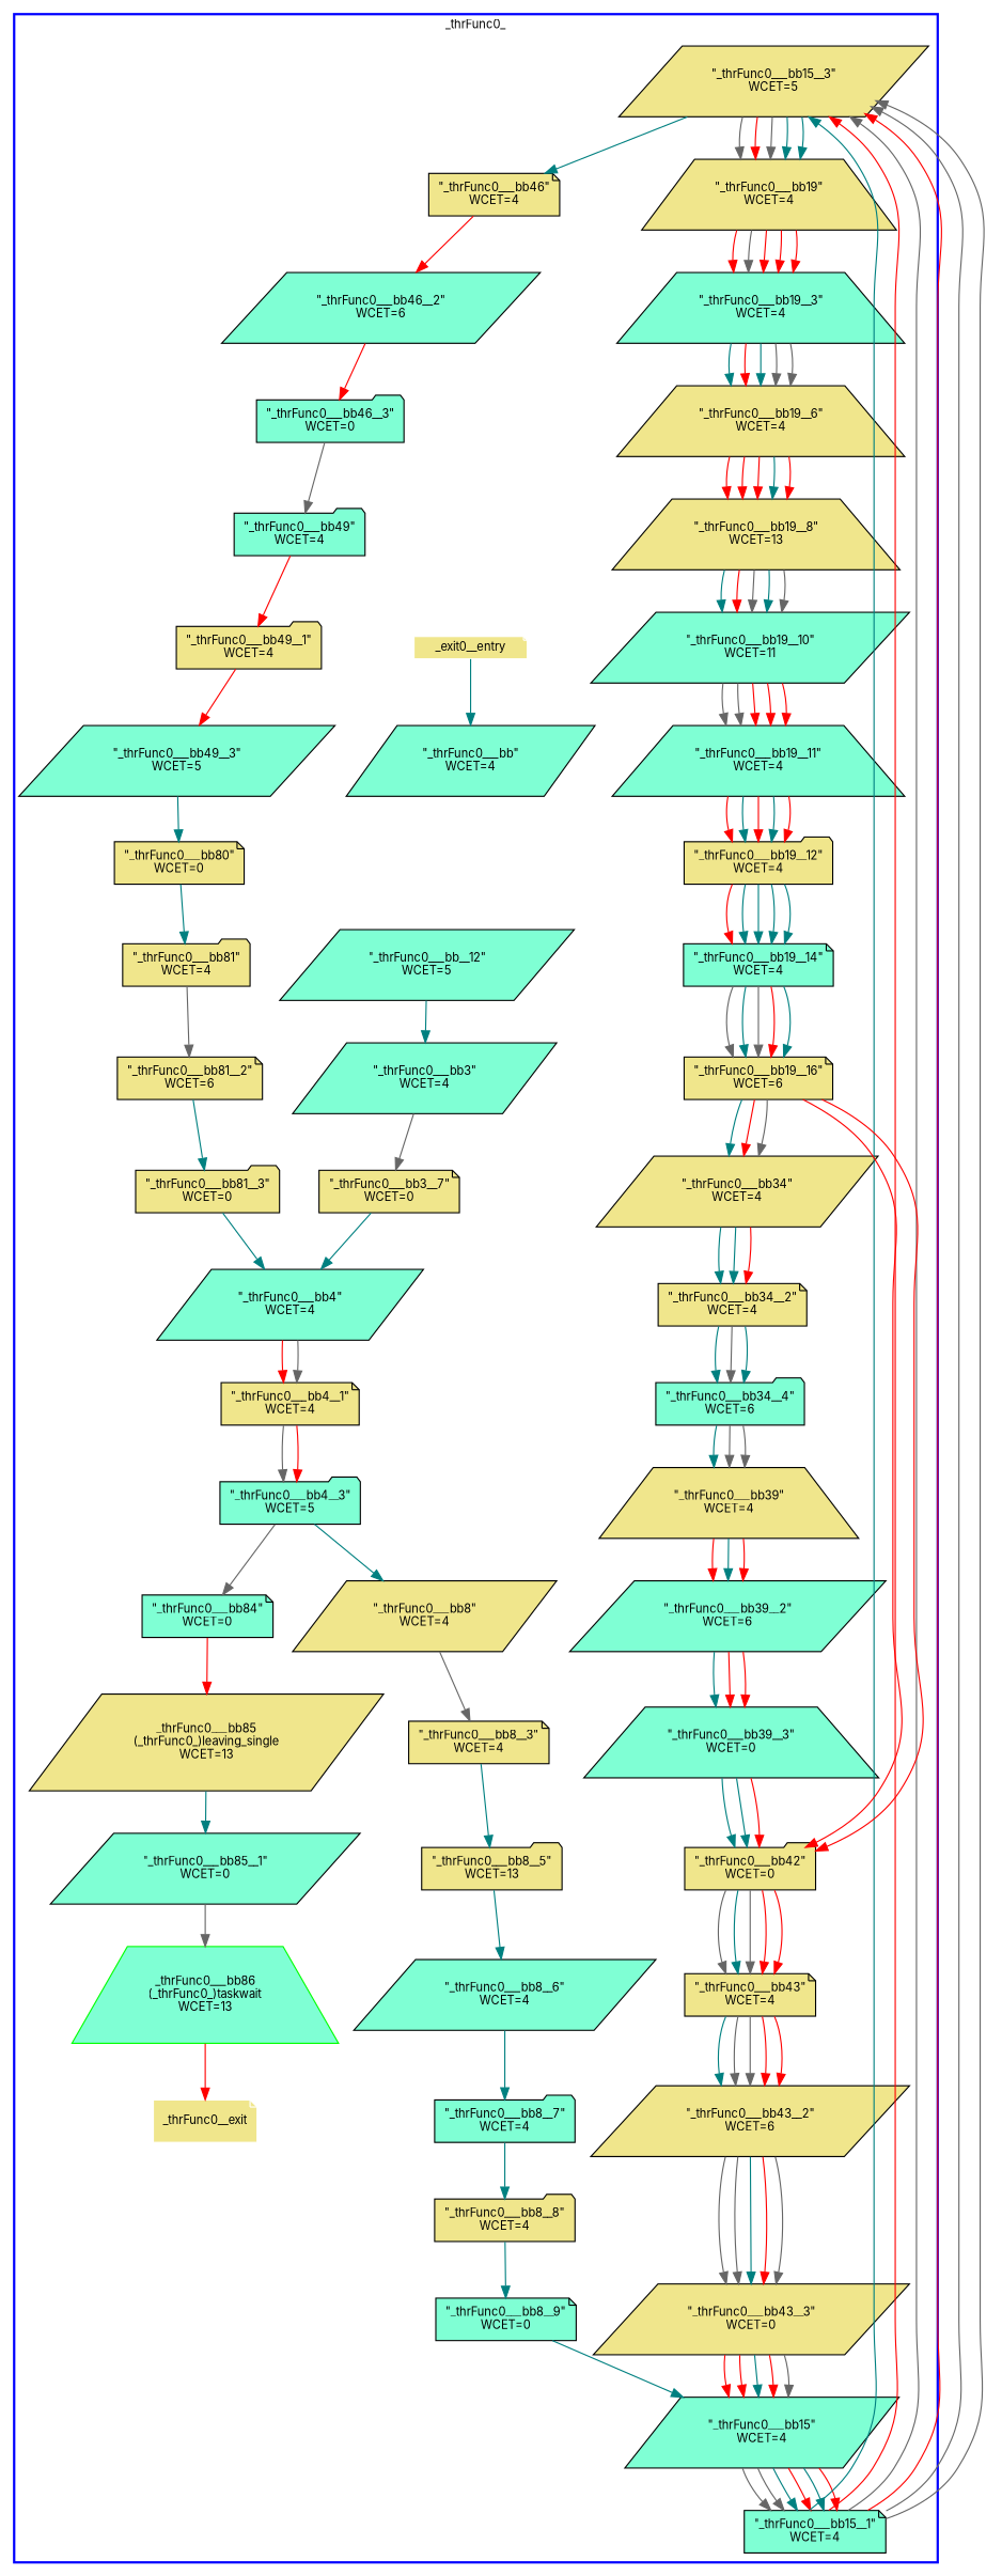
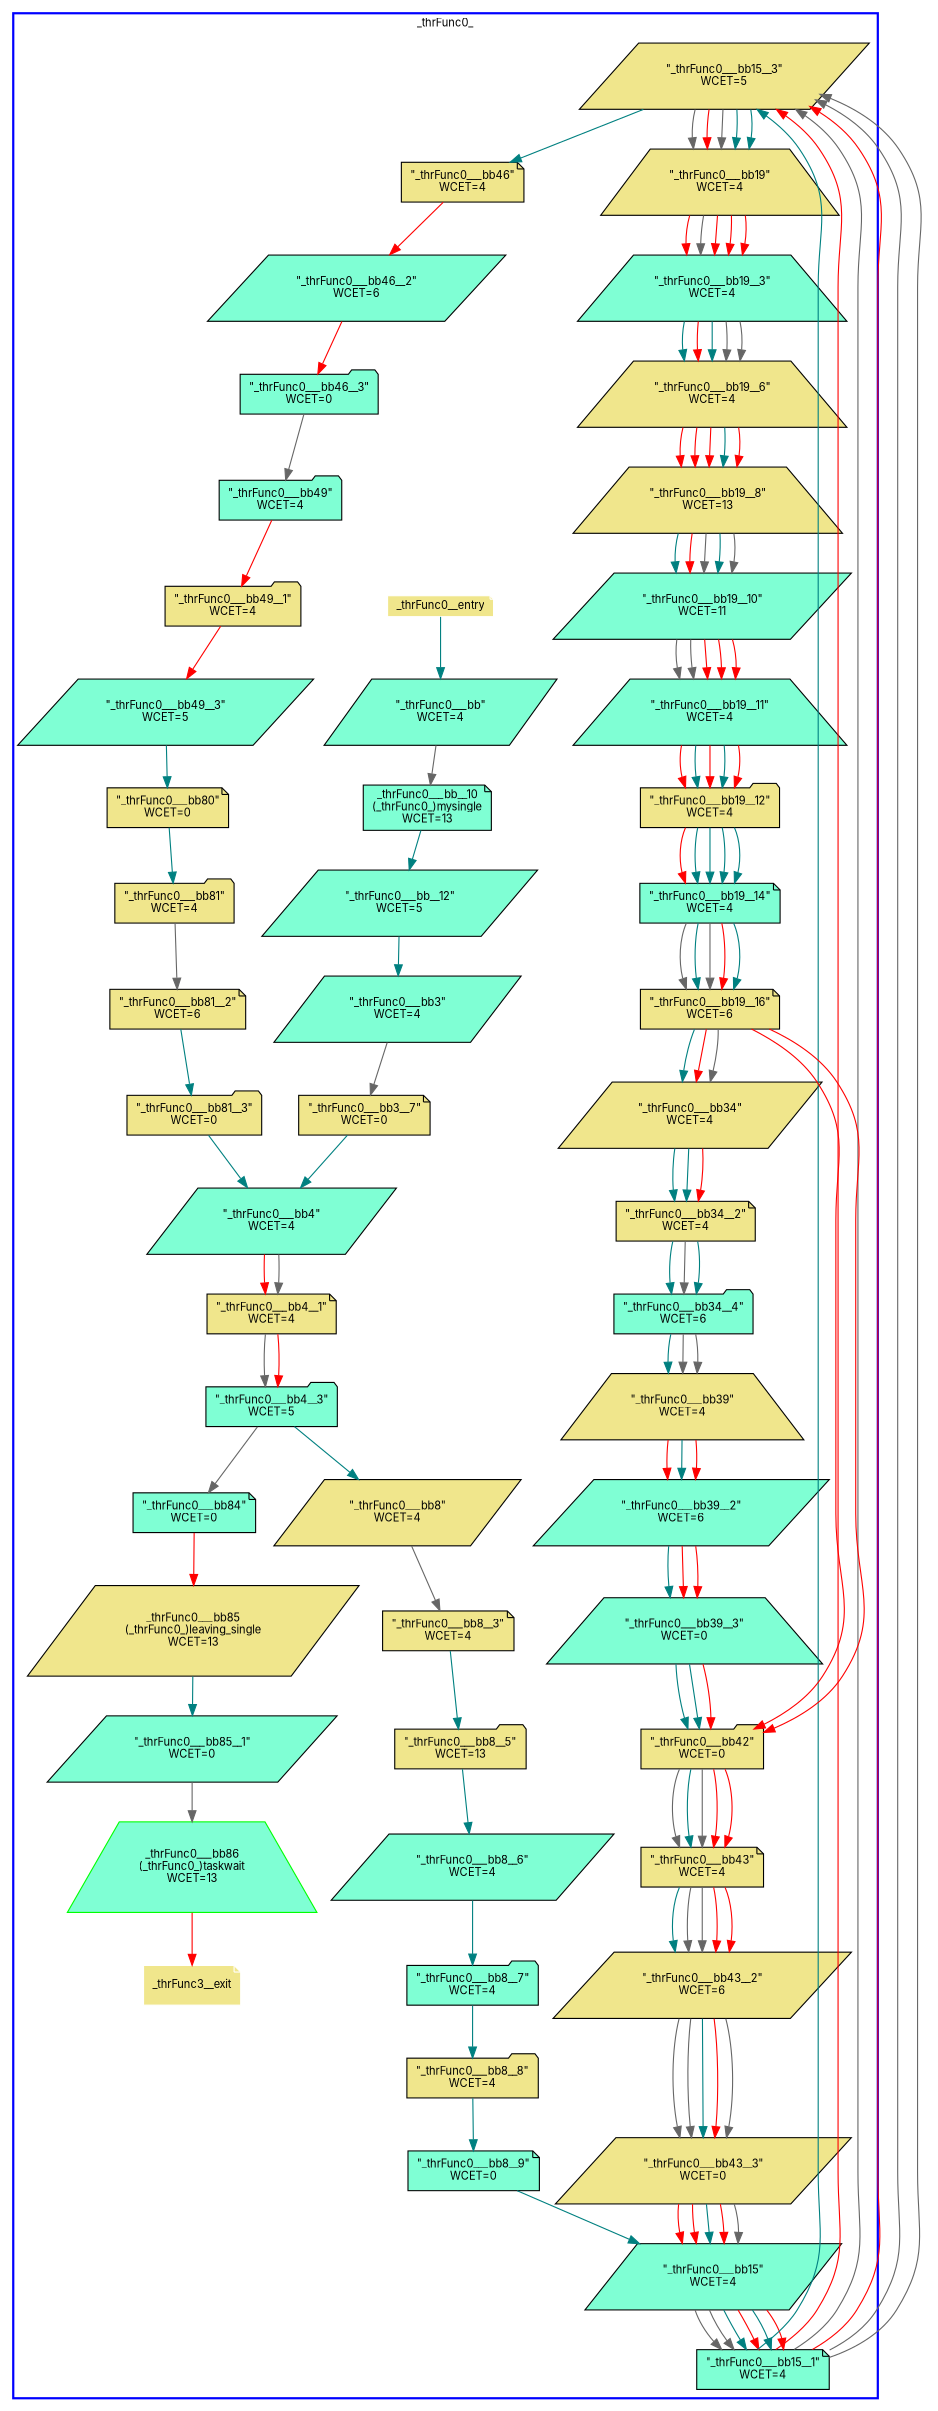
  digraph {
    fontname=Inter
    fontsize=10
    rankdir=TB
    node [fillcolor=khaki fontname=Inter fontsize=10 shape=parallelogram style=filled]
    edge [color=teal fontname=Inter]
    n1 [label="\"_thrFunc0___bb15__3\"\nWCET=5" width=0.01]
    n2 [fillcolor=aquamarine label="\"_thrFunc0___bb49__3\"\nWCET=5" width=0.01]
    n3 [label="\"_thrFunc0___bb19\"\nWCET=4" shape=trapezium width=0.01]
    n4 [fillcolor=aquamarine label="\"_thrFunc0___bb15\"\nWCET=4" width=0.01]
    n5 [label="\"_thrFunc0___bb4__1\"\nWCET=4" shape=note width=0.01]
    n6 [fillcolor=aquamarine label="\"_thrFunc0___bb8__7\"\nWCET=4" shape=folder width=0.01]
    n7 [label="\"_thrFunc0___bb81__3\"\nWCET=0" shape=folder width=0.01]
    n8 [label="\"_thrFunc0___bb81__2\"\nWCET=6" shape=note width=0.01]
    n9 [fillcolor=aquamarine label="\"_thrFunc0___bb4\"\nWCET=4" width=0.01]
    n10 [label="\"_thrFunc0___bb39\"\nWCET=4" shape=trapezium width=0.01]
    n11 [fillcolor=aquamarine label="\"_thrFunc0___bb19__10\"\nWCET=11" width=0.01]
    n12 [label="\"_thrFunc0___bb43__3\"\nWCET=0" width=0.01]
    n13 [label="\"_thrFunc0___bb8__3\"\nWCET=4" shape=note width=0.01]
    n14 [label="\"_thrFunc0___bb19__12\"\nWCET=4" shape=folder width=0.01]
    n15 [label="\"_thrFunc0___bb46\"\nWCET=4" shape=note width=0.01]
    n16 [fillcolor=aquamarine label="\"_thrFunc0___bb85__1\"\nWCET=0" width=0.01]
    n17 [fillcolor=aquamarine label="\"_thrFunc0___bb3\"\nWCET=4" width=0.01]
    n18 [label="\"_thrFunc0___bb8__5\"\nWCET=13" shape=folder width=0.01]
    n19 [fillcolor=aquamarine label="\"_thrFunc0___bb8__9\"\nWCET=0" shape=note width=0.01]
    n20 [label="\"_thrFunc0___bb8__8\"\nWCET=4" shape=folder width=0.01]
    n21 [label="_thrFunc0___bb85\n(_thrFunc0_)leaving_single\nWCET=13" width=0.01]
    n22 [label="\"_thrFunc0___bb80\"\nWCET=0" shape=note width=0.01]
    n23 [fillcolor=aquamarine label="\"_thrFunc0___bb19__3\"\nWCET=4" shape=trapezium width=0.01]
    n24 [fillcolor=aquamarine label="\"_thrFunc0___bb8__6\"\nWCET=4" width=0.01]
-   n25 [color=white height=0.01 label=_exit0__entry shape=note width=0.01]
+   n25 [color=white height=0.01 label=_thrFunc0__entry shape=note width=0.01]
    n26 [label="\"_thrFunc0___bb34\"\nWCET=4" width=0.01]
    n27 [fillcolor=aquamarine label="\"_thrFunc0___bb39__3\"\nWCET=0" shape=trapezium width=0.01]
+   n28 [fillcolor=aquamarine label="_thrFunc0___bb__10\n(_thrFunc0_)mysingle\nWCET=13" shape=note width=0.01]
    n29 [fillcolor=aquamarine label="\"_thrFunc0___bb46__3\"\nWCET=0" shape=folder width=0.01]
    n30 [label="\"_thrFunc0___bb81\"\nWCET=4" shape=folder width=0.01]
    n31 [fillcolor=aquamarine label="\"_thrFunc0___bb49\"\nWCET=4" shape=folder width=0.01]
    n32 [label="\"_thrFunc0___bb42\"\nWCET=0" shape=folder width=0.01]
    n33 [color=green fillcolor=aquamarine label="_thrFunc0___bb86\n(_thrFunc0_)taskwait\nWCET=13" shape=trapezium width=0.01]
    n34 [fillcolor=aquamarine label="\"_thrFunc0___bb19__14\"\nWCET=4" shape=note width=0.01]
    n35 [fillcolor=aquamarine label="\"_thrFunc0___bb\"\nWCET=4" width=0.01]
    n36 [label="\"_thrFunc0___bb8\"\nWCET=4" width=0.01]
    n37 [label="\"_thrFunc0___bb49__1\"\nWCET=4" shape=folder width=0.01]
    n38 [label="\"_thrFunc0___bb19__6\"\nWCET=4" shape=trapezium width=0.01]
    n39 [fillcolor=aquamarine label="\"_thrFunc0___bb4__3\"\nWCET=5" shape=folder width=0.01]
    n40 [label="\"_thrFunc0___bb3__7\"\nWCET=0" shape=note width=0.01]
    n41 [fillcolor=aquamarine label="\"_thrFunc0___bb34__4\"\nWCET=6" shape=folder width=0.01]
    n42 [fillcolor=aquamarine label="\"_thrFunc0___bb46__2\"\nWCET=6" width=0.01]
    n43 [label="\"_thrFunc0___bb34__2\"\nWCET=4" shape=note width=0.01]
    n44 [label="\"_thrFunc0___bb43__2\"\nWCET=6" width=0.01]
    n45 [fillcolor=aquamarine label="\"_thrFunc0___bb__12\"\nWCET=5" width=0.01]
    n46 [fillcolor=aquamarine label="\"_thrFunc0___bb19__11\"\nWCET=4" shape=trapezium width=0.01]
    n47 [fillcolor=aquamarine label="\"_thrFunc0___bb15__1\"\nWCET=4" shape=note width=0.01]
-   n48 [color=white label=_thrFunc0__exit shape=note width=0.01]
+   n48 [color=white label=_thrFunc3__exit shape=note width=0.01]
    n49 [label="\"_thrFunc0___bb19__8\"\nWCET=13" shape=trapezium width=0.01]
    n50 [label="\"_thrFunc0___bb19__16\"\nWCET=6" shape=note width=0.01]
    n51 [fillcolor=aquamarine label="\"_thrFunc0___bb84\"\nWCET=0" shape=note width=0.01]
    n52 [fillcolor=aquamarine label="\"_thrFunc0___bb39__2\"\nWCET=6" width=0.01]
    n53 [label="\"_thrFunc0___bb43\"\nWCET=4" shape=note width=0.01]
    subgraph cluster_1 {
      color=blue
      label=_thrFunc0_
      style=bold
      n1
      n2
      n3
      n4
      n5
      n6
      n7
      n8
      n9
      n10
      n11
      n12
      n13
      n14
      n15
      n16
      n17
      n18
      n19
      n20
      n21
      n22
      n23
      n24
      n25
      n26
      n27
+     n28
      n29
      n30
      n31
      n32
      n33
      n34
      n35
      n36
      n37
      n38
      n39
      n40
      n41
      n42
      n43
      n44
      n45
      n46
      n47
      n48
      n49
      n50
      n51
      n52
      n53
    }
    subgraph cluster_2 {
      label=_taskFunc0_
      style=bold
    }
    subgraph cluster_3 {
      label=tracepath
      style=bold
    }
    subgraph cluster_4 {
      label=diff
      style=bold
    }
    subgraph cluster_5 {
      label=del
      style=bold
    }
    subgraph cluster_6 {
      label=add
      style=bold
    }
    subgraph cluster_7 {
      label=calc_score
      style=bold
    }
    subgraph cluster_8 {
      label=reverse_pass
      style=bold
    }
    subgraph cluster_9 {
      label=forward_pass
      style=bold
    }
    n1 -> n3 [color=gray40]
    n1 -> n3 [color=red]
    n1 -> n3 [color=gray40]
    n1 -> n3
    n1 -> n3
    n1 -> n15
    n2 -> n22
    n3 -> n23 [color=red]
    n3 -> n23 [color=gray40]
    n3 -> n23 [color=red]
    n3 -> n23 [color=red]
    n3 -> n23 [color=red]
    n4 -> n47 [color=gray40]
    n4 -> n47 [color=gray40]
    n4 -> n47
    n4 -> n47 [color=red]
    n4 -> n47
    n4 -> n47 [color=red]
    n5 -> n39 [color=gray40]
    n5 -> n39 [color=red]
    n6 -> n20
    n7 -> n9
    n8 -> n7
    n9 -> n5 [color=red]
    n9 -> n5 [color=gray40]
    n10 -> n52 [color=red]
    n10 -> n52
    n10 -> n52 [color=red]
    n11 -> n46 [color=gray40]
    n11 -> n46 [color=gray40]
    n11 -> n46 [color=red]
    n11 -> n46 [color=red]
    n11 -> n46 [color=red]
    n12 -> n4 [color=red]
    n12 -> n4 [color=red]
    n12 -> n4
    n12 -> n4 [color=red]
    n12 -> n4 [color=gray40]
    n13 -> n18
    n14 -> n34 [color=red]
    n14 -> n34
    n14 -> n34
    n14 -> n34
    n14 -> n34
    n15 -> n42 [color=red]
    n16 -> n33 [color=gray40]
    n17 -> n40 [color=gray40]
    n18 -> n24
    n19 -> n4
    n20 -> n19
    n21 -> n16
    n22 -> n30
    n23 -> n38
    n23 -> n38 [color=red]
    n23 -> n38
    n23 -> n38 [color=gray40]
    n23 -> n38 [color=gray40]
    n24 -> n6
    n25 -> n35
    n26 -> n43
    n26 -> n43
    n26 -> n43 [color=red]
    n27 -> n32
    n27 -> n32
    n27 -> n32 [color=red]
+   n28 -> n45
    n29 -> n31 [color=gray40]
    n30 -> n8 [color=gray40]
    n31 -> n37 [color=red]
    n32 -> n53 [color=gray40]
    n32 -> n53
    n32 -> n53 [color=gray40]
    n32 -> n53 [color=red]
    n32 -> n53 [color=red]
    n33 -> n48 [color=red]
    n34 -> n50 [color=gray40]
    n34 -> n50
    n34 -> n50 [color=gray40]
    n34 -> n50 [color=red]
    n34 -> n50
+   n35 -> n28 [color=gray40]
    n36 -> n13 [color=gray40]
    n37 -> n2 [color=red]
    n38 -> n49 [color=red]
    n38 -> n49 [color=red]
    n38 -> n49 [color=red]
    n38 -> n49
    n38 -> n49 [color=red]
    n39 -> n36
    n39 -> n51 [color=gray40]
    n40 -> n9
    n41 -> n10
    n41 -> n10 [color=gray40]
    n41 -> n10 [color=gray40]
    n42 -> n29 [color=red]
    n43 -> n41
    n43 -> n41 [color=gray40]
    n43 -> n41
    n44 -> n12 [color=gray40]
    n44 -> n12 [color=gray40]
    n44 -> n12
    n44 -> n12 [color=red]
    n44 -> n12 [color=gray40]
    n45 -> n17
    n46 -> n14 [color=red]
    n46 -> n14
    n46 -> n14 [color=red]
    n46 -> n14
    n46 -> n14 [color=red]
    n47 -> n1
    n47 -> n1 [color=red]
    n47 -> n1 [color=gray40]
    n47 -> n1 [color=red]
    n47 -> n1 [color=gray40]
    n47 -> n1 [color=gray40]
    n49 -> n11
    n49 -> n11 [color=red]
    n49 -> n11 [color=gray40]
    n49 -> n11
    n49 -> n11 [color=gray40]
    n50 -> n26
    n50 -> n26 [color=red]
    n50 -> n26 [color=gray40]
    n50 -> n32 [color=red]
    n50 -> n32 [color=red]
    n51 -> n21 [color=red]
    n52 -> n27
    n52 -> n27 [color=red]
    n52 -> n27 [color=red]
    n53 -> n44
    n53 -> n44 [color=gray40]
    n53 -> n44 [color=gray40]
    n53 -> n44 [color=red]
    n53 -> n44 [color=red]
  }
